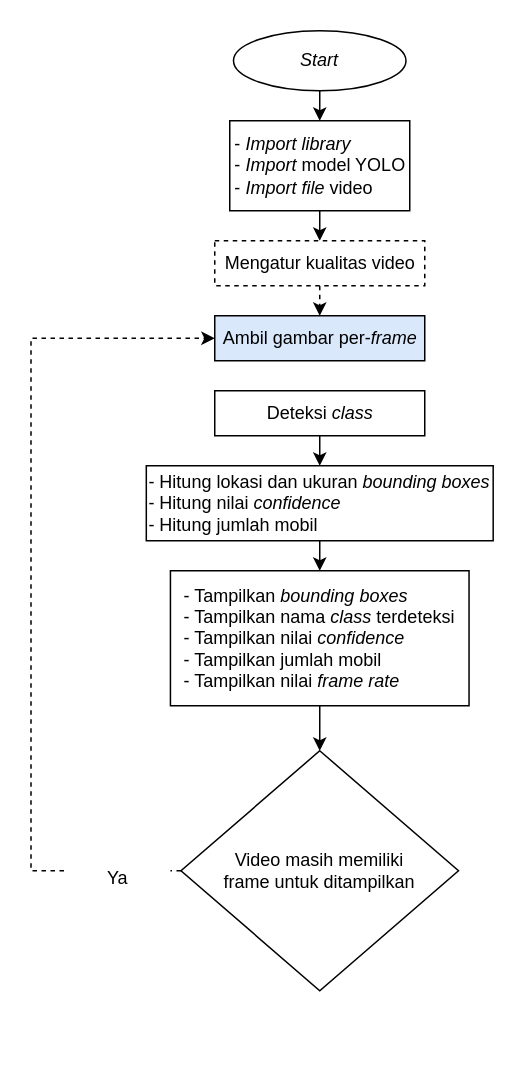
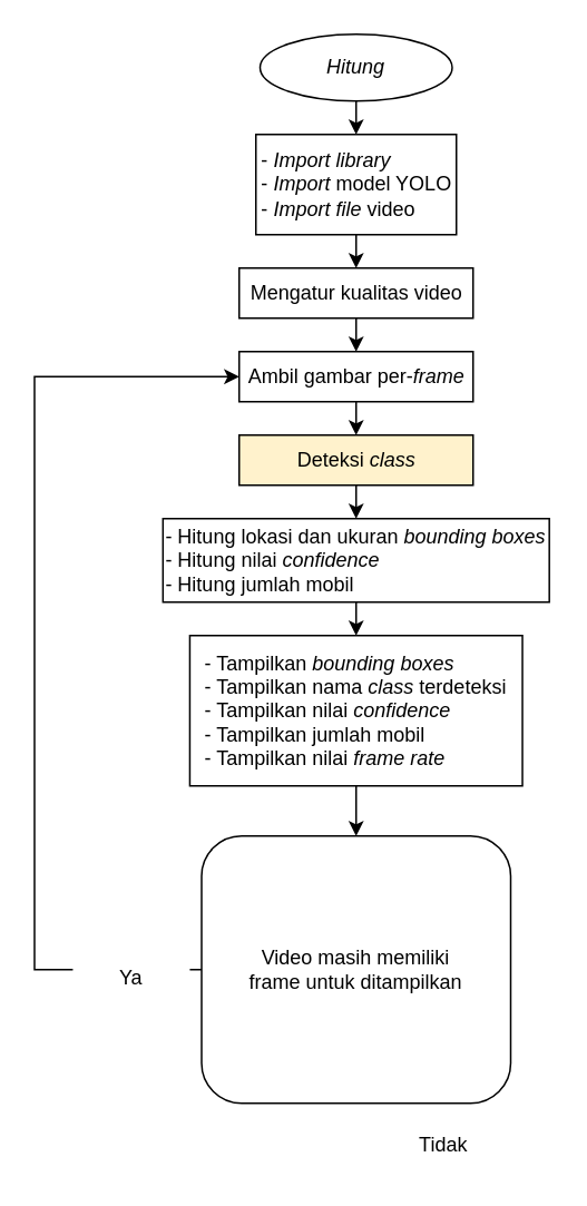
  <mxCell id="0" />
  <mxCell id="1" parent="0" />
  <mxCell id="2" style="edgeStyle=orthogonalEdgeStyle;rounded=0;orthogonalLoop=1;jettySize=auto;html=1;exitX=0.5;exitY=1;exitDx=0;exitDy=0;entryX=0.5;entryY=0;entryDx=0;entryDy=0;" edge="1" parent="1" source="3" target="5"><mxGeometry relative="1" as="geometry" /></mxCell>
- <mxCell id="3" value="&lt;i&gt;Start&lt;/i&gt;" style="ellipse;whiteSpace=wrap;html=1;" vertex="1" parent="1"><mxGeometry x="155" y="20" width="115" height="40" as="geometry" /></mxCell>
+ <mxCell id="3" value="&lt;i&gt;Hitung&lt;/i&gt;" style="ellipse;whiteSpace=wrap;html=1;" vertex="1" parent="1"><mxGeometry x="155" y="20" width="115" height="40" as="geometry" /></mxCell>
  <mxCell id="4" style="edgeStyle=orthogonalEdgeStyle;rounded=0;orthogonalLoop=1;jettySize=auto;html=1;exitX=0.5;exitY=1;exitDx=0;exitDy=0;entryX=0.5;entryY=0;entryDx=0;entryDy=0;" edge="1" parent="1" source="5" target="7"><mxGeometry relative="1" as="geometry" /></mxCell>
  <mxCell id="5" value="&lt;div style=&quot;text-align: left;&quot;&gt;&lt;span style=&quot;background-color: initial;&quot;&gt;- &lt;i&gt;Import library&lt;/i&gt;&lt;/span&gt;&lt;/div&gt;&lt;div style=&quot;text-align: left;&quot;&gt;&lt;span style=&quot;background-color: initial;&quot;&gt;- &lt;i&gt;Import&lt;/i&gt; model YOLO&lt;/span&gt;&lt;/div&gt;&lt;div style=&quot;text-align: left;&quot;&gt;&lt;span style=&quot;background-color: initial;&quot;&gt;- &lt;i&gt;Import&lt;/i&gt; &lt;i&gt;file&lt;/i&gt; video&lt;/span&gt;&lt;/div&gt;" style="rounded=0;whiteSpace=wrap;html=1;" vertex="1" parent="1"><mxGeometry x="152.5" y="80" width="120" height="60" as="geometry" /></mxCell>
- <mxCell id="6" style="edgeStyle=orthogonalEdgeStyle;rounded=0;orthogonalLoop=1;jettySize=auto;html=1;exitX=0.5;exitY=1;exitDx=0;exitDy=0;entryX=0.5;entryY=0;entryDx=0;entryDy=0;dashed=1;" edge="1" parent="1" source="7" target="9"><mxGeometry relative="1" as="geometry" /></mxCell>
- <mxCell id="7" value="&lt;div style=&quot;text-align: left;&quot;&gt;Mengatur kualitas video&lt;/div&gt;" style="rounded=0;whiteSpace=wrap;html=1;dashed=1;" vertex="1" parent="1"><mxGeometry x="142.5" y="160" width="140" height="30" as="geometry" /></mxCell>
- <mxCell id="9" value="&lt;div style=&quot;text-align: left;&quot;&gt;Ambil gambar per-&lt;i&gt;frame&lt;/i&gt;&lt;/div&gt;" style="rounded=0;whiteSpace=wrap;html=1;fillColor=#dae8fc;" vertex="1" parent="1"><mxGeometry x="142.5" y="210" width="140" height="30" as="geometry" /></mxCell>
+ <mxCell id="6" style="edgeStyle=orthogonalEdgeStyle;rounded=0;orthogonalLoop=1;jettySize=auto;html=1;exitX=0.5;exitY=1;exitDx=0;exitDy=0;entryX=0.5;entryY=0;entryDx=0;entryDy=0;" edge="1" parent="1" source="7" target="9"><mxGeometry relative="1" as="geometry" /></mxCell>
+ <mxCell id="7" value="&lt;div style=&quot;text-align: left;&quot;&gt;Mengatur kualitas video&lt;/div&gt;" style="rounded=0;whiteSpace=wrap;html=1;" vertex="1" parent="1"><mxGeometry x="142.5" y="160" width="140" height="30" as="geometry" /></mxCell>
+ <mxCell id="8" style="edgeStyle=orthogonalEdgeStyle;rounded=0;orthogonalLoop=1;jettySize=auto;html=1;exitX=0.5;exitY=1;exitDx=0;exitDy=0;entryX=0.5;entryY=0;entryDx=0;entryDy=0;" edge="1" parent="1" source="9" target="11"><mxGeometry relative="1" as="geometry" /></mxCell>
+ <mxCell id="9" value="&lt;div style=&quot;text-align: left;&quot;&gt;Ambil gambar per-&lt;i&gt;frame&lt;/i&gt;&lt;/div&gt;" style="rounded=0;whiteSpace=wrap;html=1;" vertex="1" parent="1"><mxGeometry x="142.5" y="210" width="140" height="30" as="geometry" /></mxCell>
  <mxCell id="10" style="edgeStyle=orthogonalEdgeStyle;rounded=0;orthogonalLoop=1;jettySize=auto;html=1;exitX=0.5;exitY=1;exitDx=0;exitDy=0;entryX=0.5;entryY=0;entryDx=0;entryDy=0;" edge="1" parent="1" source="11" target="13"><mxGeometry relative="1" as="geometry" /></mxCell>
- <mxCell id="11" value="&lt;div style=&quot;text-align: left;&quot;&gt;Deteksi &lt;i&gt;class&lt;/i&gt;&lt;/div&gt;" style="rounded=0;whiteSpace=wrap;html=1;" vertex="1" parent="1"><mxGeometry x="142.5" y="260" width="140" height="30" as="geometry" /></mxCell>
+ <mxCell id="11" value="&lt;div style=&quot;text-align: left;&quot;&gt;Deteksi &lt;i&gt;class&lt;/i&gt;&lt;/div&gt;" style="rounded=0;whiteSpace=wrap;html=1;fillColor=#fff2cc;" vertex="1" parent="1"><mxGeometry x="142.5" y="260" width="140" height="30" as="geometry" /></mxCell>
  <mxCell id="12" style="edgeStyle=orthogonalEdgeStyle;rounded=0;orthogonalLoop=1;jettySize=auto;html=1;exitX=0.5;exitY=1;exitDx=0;exitDy=0;entryX=0.5;entryY=0;entryDx=0;entryDy=0;" edge="1" parent="1" source="13" target="15"><mxGeometry relative="1" as="geometry" /></mxCell>
  <mxCell id="13" value="&lt;div style=&quot;text-align: left;&quot;&gt;- Hitung lokasi dan ukuran&amp;nbsp;&lt;i&gt;bounding boxes&lt;/i&gt;&lt;/div&gt;&lt;div style=&quot;text-align: left;&quot;&gt;- Hitung nilai&amp;nbsp;&lt;i&gt;confidence&lt;/i&gt;&lt;i&gt;&lt;br&gt;&lt;/i&gt;&lt;/div&gt;&lt;div style=&quot;text-align: left;&quot;&gt;- Hitung jumlah mobil&lt;/div&gt;" style="rounded=0;whiteSpace=wrap;html=1;" vertex="1" parent="1"><mxGeometry x="96.87" y="310" width="231.25" height="50" as="geometry" /></mxCell>
  <mxCell id="14" style="edgeStyle=orthogonalEdgeStyle;rounded=0;orthogonalLoop=1;jettySize=auto;html=1;exitX=0.5;exitY=1;exitDx=0;exitDy=0;entryX=0.5;entryY=0;entryDx=0;entryDy=0;" edge="1" parent="1" source="15" target="17"><mxGeometry relative="1" as="geometry" /></mxCell>
  <mxCell id="15" value="&lt;div style=&quot;text-align: left;&quot;&gt;- Tampilkan &lt;i&gt;bounding boxes&lt;/i&gt;&lt;/div&gt;&lt;div style=&quot;text-align: left;&quot;&gt;- Tampilkan nama &lt;i&gt;class &lt;/i&gt;terdeteksi&lt;/div&gt;&lt;div style=&quot;text-align: left;&quot;&gt;- Tampilkan nilai &lt;i&gt;confidence&lt;/i&gt;&lt;/div&gt;&lt;div style=&quot;text-align: left;&quot;&gt;- Tampilkan jumlah mobil&lt;/div&gt;&lt;div style=&quot;text-align: left;&quot;&gt;- Tampilkan nilai &lt;i&gt;frame rate&lt;/i&gt;&lt;/div&gt;" style="rounded=0;whiteSpace=wrap;html=1;" vertex="1" parent="1"><mxGeometry x="112.96" y="380" width="199.07" height="90" as="geometry" /></mxCell>
- <mxCell id="16" style="edgeStyle=orthogonalEdgeStyle;rounded=0;orthogonalLoop=1;jettySize=auto;html=1;exitX=0;exitY=0.5;exitDx=0;exitDy=0;entryX=0;entryY=0.5;entryDx=0;entryDy=0;dashed=1;" edge="1" parent="1" source="17" target="9"><mxGeometry relative="1" as="geometry"><mxPoint x="10" y="370" as="targetPoint" /><Array as="points"><mxPoint x="20" y="580" /><mxPoint x="20" y="225" /></Array></mxGeometry></mxCell>
- <mxCell id="17" value="Video masih memiliki &lt;br&gt;frame untuk ditampilkan" style="rhombus;whiteSpace=wrap;html=1;" vertex="1" parent="1"><mxGeometry x="120" y="500" width="185" height="160" as="geometry" /></mxCell>
+ <mxCell id="16" style="edgeStyle=orthogonalEdgeStyle;rounded=0;orthogonalLoop=1;jettySize=auto;html=1;exitX=0;exitY=0.5;exitDx=0;exitDy=0;entryX=0;entryY=0.5;entryDx=0;entryDy=0;" edge="1" parent="1" source="17" target="9"><mxGeometry relative="1" as="geometry"><mxPoint x="10" y="370" as="targetPoint" /><Array as="points"><mxPoint x="20" y="580" /><mxPoint x="20" y="225" /></Array></mxGeometry></mxCell>
+ <mxCell id="17" value="Video masih memiliki &lt;br&gt;frame untuk ditampilkan" style="whiteSpace=wrap;html=1;rounded=1;" vertex="1" parent="1"><mxGeometry x="120" y="500" width="185" height="160" as="geometry" /></mxCell>
  <mxCell id="18" value="Ya" style="rounded=0;whiteSpace=wrap;html=1;strokeColor=none;" vertex="1" parent="1"><mxGeometry x="42.96" y="570" width="70" height="30" as="geometry" /></mxCell>
+ <mxCell id="19" value="Tidak" style="rounded=0;whiteSpace=wrap;html=1;strokeColor=none;" vertex="1" parent="1"><mxGeometry x="230" y="670" width="70" height="30" as="geometry" /></mxCell>
